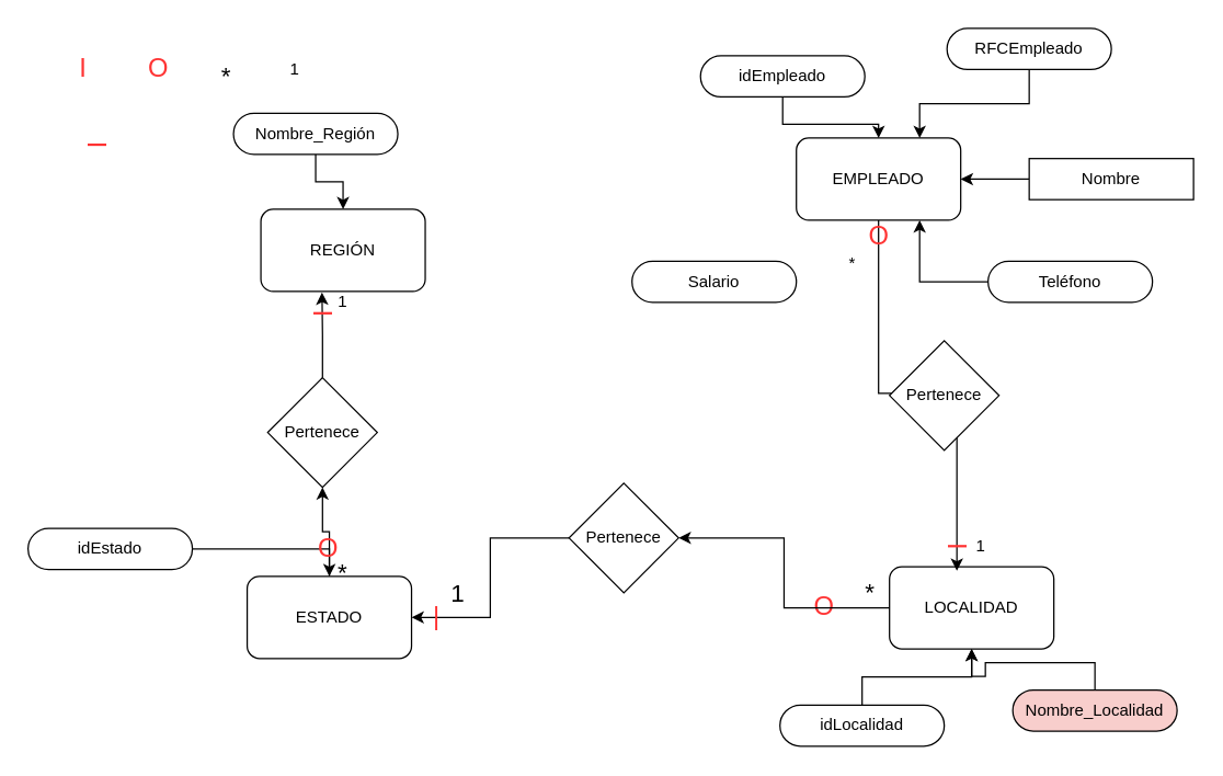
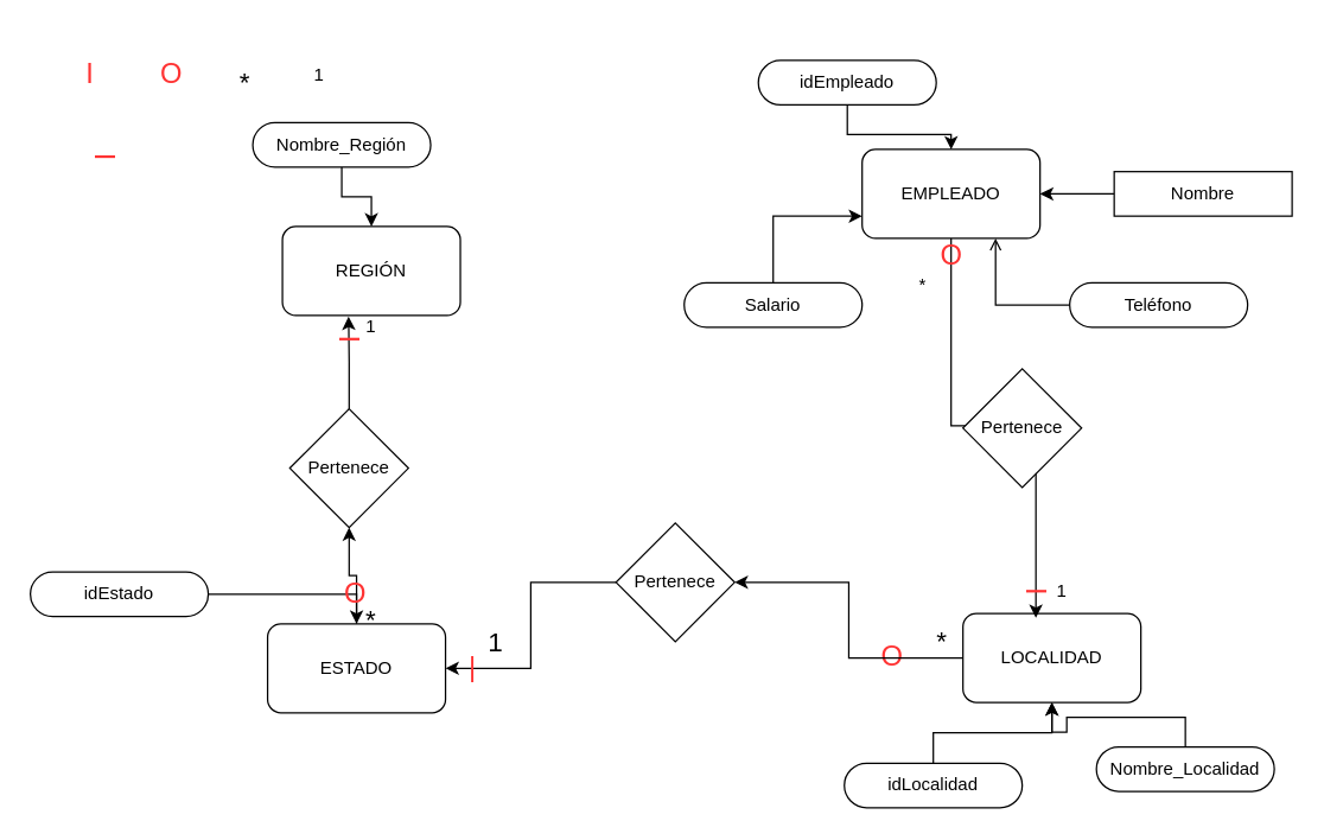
  <mxCell id="0" />
  <mxCell id="1" parent="0" />
  <mxCell id="2" value="REGIÓN" style="rounded=1;whiteSpace=wrap;html=1;" vertex="1" parent="1"><mxGeometry x="190" y="152" width="120" height="60" as="geometry" /></mxCell>
  <mxCell id="3" style="edgeStyle=orthogonalEdgeStyle;rounded=0;orthogonalLoop=1;jettySize=auto;html=1;entryX=0.372;entryY=1.013;entryDx=0;entryDy=0;entryPerimeter=0;" edge="1" parent="1" source="42" target="2"><mxGeometry relative="1" as="geometry" /></mxCell>
  <mxCell id="4" style="edgeStyle=orthogonalEdgeStyle;rounded=0;orthogonalLoop=1;jettySize=auto;html=1;entryX=0.5;entryY=1;entryDx=0;entryDy=0;" edge="1" parent="1" source="5" target="42"><mxGeometry relative="1" as="geometry" /></mxCell>
  <mxCell id="5" value="ESTADO" style="rounded=1;whiteSpace=wrap;html=1;" vertex="1" parent="1"><mxGeometry x="180" y="420" width="120" height="60" as="geometry" /></mxCell>
  <mxCell id="6" style="edgeStyle=orthogonalEdgeStyle;rounded=0;orthogonalLoop=1;jettySize=auto;html=1;entryX=1;entryY=0.5;entryDx=0;entryDy=0;" edge="1" parent="1" source="44" target="5"><mxGeometry relative="1" as="geometry" /></mxCell>
  <mxCell id="7" value="LOCALIDAD" style="rounded=1;whiteSpace=wrap;html=1;" vertex="1" parent="1"><mxGeometry x="649" y="413" width="120" height="60" as="geometry" /></mxCell>
  <mxCell id="8" style="edgeStyle=orthogonalEdgeStyle;rounded=0;orthogonalLoop=1;jettySize=auto;html=1;entryX=0.41;entryY=0.05;entryDx=0;entryDy=0;entryPerimeter=0;" edge="1" parent="1" source="9" target="7"><mxGeometry relative="1" as="geometry" /></mxCell>
  <mxCell id="9" value="EMPLEADO" style="rounded=1;whiteSpace=wrap;html=1;" vertex="1" parent="1"><mxGeometry x="581" y="100" width="120" height="60" as="geometry" /></mxCell>
  <mxCell id="10" value="" style="edgeStyle=orthogonalEdgeStyle;rounded=0;orthogonalLoop=1;jettySize=auto;html=1;" edge="1" parent="1" source="11" target="2"><mxGeometry relative="1" as="geometry" /></mxCell>
  <mxCell id="11" value="Nombre_Región" style="rounded=1;whiteSpace=wrap;html=1;arcSize=50;" vertex="1" parent="1"><mxGeometry x="170" y="82" width="120" height="30" as="geometry" /></mxCell>
  <mxCell id="12" value="" style="edgeStyle=orthogonalEdgeStyle;rounded=0;orthogonalLoop=1;jettySize=auto;html=1;" edge="1" parent="1" source="13" target="5"><mxGeometry relative="1" as="geometry" /></mxCell>
  <mxCell id="13" value="idEstado" style="rounded=1;whiteSpace=wrap;html=1;arcSize=50;" vertex="1" parent="1"><mxGeometry x="20" y="385" width="120" height="30" as="geometry" /></mxCell>
  <mxCell id="14" value="" style="edgeStyle=orthogonalEdgeStyle;rounded=0;orthogonalLoop=1;jettySize=auto;html=1;" edge="1" parent="1" source="15" target="7"><mxGeometry relative="1" as="geometry" /></mxCell>
  <mxCell id="15" value="idLocalidad" style="rounded=1;whiteSpace=wrap;html=1;arcSize=50;" vertex="1" parent="1"><mxGeometry x="569" y="514" width="120" height="30" as="geometry" /></mxCell>
  <mxCell id="16" value="" style="edgeStyle=orthogonalEdgeStyle;rounded=0;orthogonalLoop=1;jettySize=auto;html=1;" edge="1" parent="1" source="17" target="7"><mxGeometry relative="1" as="geometry" /></mxCell>
- <mxCell id="17" value="Nombre_Localidad" style="rounded=1;whiteSpace=wrap;html=1;arcSize=50;fillColor=#f8cecc;" vertex="1" parent="1"><mxGeometry x="739" y="503" width="120" height="30" as="geometry" /></mxCell>
+ <mxCell id="17" value="Nombre_Localidad" style="rounded=1;whiteSpace=wrap;html=1;arcSize=50;" vertex="1" parent="1"><mxGeometry x="739" y="503" width="120" height="30" as="geometry" /></mxCell>
  <mxCell id="18" value="" style="edgeStyle=orthogonalEdgeStyle;rounded=0;orthogonalLoop=1;jettySize=auto;html=1;" edge="1" parent="1" source="19" target="9"><mxGeometry relative="1" as="geometry" /></mxCell>
  <mxCell id="19" value="idEmpleado" style="rounded=1;whiteSpace=wrap;html=1;arcSize=50;" vertex="1" parent="1"><mxGeometry x="511" y="40" width="120" height="30" as="geometry" /></mxCell>
- <mxCell id="20" style="edgeStyle=orthogonalEdgeStyle;rounded=0;orthogonalLoop=1;jettySize=auto;html=1;entryX=0.75;entryY=0;entryDx=0;entryDy=0;" edge="1" parent="1" source="21" target="9"><mxGeometry relative="1" as="geometry" /></mxCell>
- <mxCell id="21" value="RFCEmpleado" style="rounded=1;whiteSpace=wrap;html=1;arcSize=50;" vertex="1" parent="1"><mxGeometry x="691" y="20" width="120" height="30" as="geometry" /></mxCell>
  <mxCell id="22" style="edgeStyle=orthogonalEdgeStyle;rounded=0;orthogonalLoop=1;jettySize=auto;html=1;entryX=1;entryY=0.5;entryDx=0;entryDy=0;" edge="1" parent="1" source="23" target="9"><mxGeometry relative="1" as="geometry" /></mxCell>
  <mxCell id="23" value="Nombre" style="whiteSpace=wrap;html=1;arcSize=50;rounded=0;" vertex="1" parent="1"><mxGeometry x="751" y="115" width="120" height="30" as="geometry" /></mxCell>
- <mxCell id="24" style="edgeStyle=orthogonalEdgeStyle;rounded=0;orthogonalLoop=1;jettySize=auto;html=1;" edge="1" parent="1" source="25" target="9"><mxGeometry relative="1" as="geometry"><Array as="points"><mxPoint x="671" y="205" /></Array></mxGeometry></mxCell>
+ <mxCell id="24" style="edgeStyle=orthogonalEdgeStyle;rounded=0;orthogonalLoop=1;jettySize=auto;html=1;endArrow=open;" edge="1" parent="1" source="25" target="9"><mxGeometry relative="1" as="geometry"><Array as="points"><mxPoint x="671" y="205" /></Array></mxGeometry></mxCell>
  <mxCell id="25" value="Teléfono" style="rounded=1;whiteSpace=wrap;html=1;arcSize=50;" vertex="1" parent="1"><mxGeometry x="721" y="190" width="120" height="30" as="geometry" /></mxCell>
+ <mxCell id="26" style="edgeStyle=orthogonalEdgeStyle;rounded=0;orthogonalLoop=1;jettySize=auto;html=1;entryX=0;entryY=0.75;entryDx=0;entryDy=0;" edge="1" parent="1" source="27" target="9"><mxGeometry relative="1" as="geometry" /></mxCell>
  <mxCell id="27" value="Salario" style="rounded=1;whiteSpace=wrap;html=1;arcSize=50;" vertex="1" parent="1"><mxGeometry x="461" y="190" width="120" height="30" as="geometry" /></mxCell>
  <mxCell id="28" value="&lt;font style=&quot;font-size: 19px;&quot; color=&quot;#ff3333&quot;&gt;O&lt;/font&gt;" style="text;html=1;align=center;verticalAlign=middle;resizable=0;points=[];autosize=1;strokeColor=none;fillColor=none;" vertex="1" parent="1"><mxGeometry x="95" y="30" width="40" height="40" as="geometry" /></mxCell>
  <mxCell id="29" value="&lt;font color=&quot;#ff3333&quot;&gt;&lt;span style=&quot;font-size: 19px;&quot;&gt;I&lt;/span&gt;&lt;/font&gt;" style="text;html=1;align=center;verticalAlign=middle;resizable=0;points=[];autosize=1;strokeColor=none;fillColor=none;" vertex="1" parent="1"><mxGeometry x="45" y="30" width="30" height="40" as="geometry" /></mxCell>
  <mxCell id="30" value="&lt;font style=&quot;font-size: 18px;&quot;&gt;*&lt;/font&gt;" style="text;html=1;strokeColor=none;fillColor=none;align=center;verticalAlign=middle;whiteSpace=wrap;rounded=0;" vertex="1" parent="1"><mxGeometry x="135" y="40" width="60" height="30" as="geometry" /></mxCell>
  <mxCell id="31" value="1" style="text;html=1;strokeColor=none;fillColor=none;align=center;verticalAlign=middle;whiteSpace=wrap;rounded=0;" vertex="1" parent="1"><mxGeometry x="185" y="35" width="60" height="30" as="geometry" /></mxCell>
  <mxCell id="32" value="*" style="text;html=1;strokeColor=none;fillColor=none;align=center;verticalAlign=middle;whiteSpace=wrap;rounded=0;" vertex="1" parent="1"><mxGeometry x="592" y="177" width="60" height="30" as="geometry" /></mxCell>
  <mxCell id="33" value="1" style="text;html=1;strokeColor=none;fillColor=none;align=center;verticalAlign=middle;whiteSpace=wrap;rounded=0;" vertex="1" parent="1"><mxGeometry x="686" y="383" width="60" height="30" as="geometry" /></mxCell>
  <mxCell id="34" value="&lt;font style=&quot;font-size: 18px;&quot;&gt;*&lt;/font&gt;" style="text;html=1;strokeColor=none;fillColor=none;align=center;verticalAlign=middle;whiteSpace=wrap;rounded=0;" vertex="1" parent="1"><mxGeometry x="605" y="417" width="60" height="30" as="geometry" /></mxCell>
  <mxCell id="35" value="&lt;font style=&quot;font-size: 18px;&quot;&gt;1&lt;/font&gt;" style="text;html=1;strokeColor=none;fillColor=none;align=center;verticalAlign=middle;whiteSpace=wrap;rounded=0;" vertex="1" parent="1"><mxGeometry x="304" y="418" width="60" height="30" as="geometry" /></mxCell>
  <mxCell id="36" value="1" style="text;html=1;strokeColor=none;fillColor=none;align=center;verticalAlign=middle;whiteSpace=wrap;rounded=0;" vertex="1" parent="1"><mxGeometry x="220" y="205" width="60" height="30" as="geometry" /></mxCell>
  <mxCell id="37" value="&lt;font style=&quot;font-size: 18px;&quot;&gt;*&lt;/font&gt;" style="text;html=1;strokeColor=none;fillColor=none;align=center;verticalAlign=middle;whiteSpace=wrap;rounded=0;" vertex="1" parent="1"><mxGeometry x="220" y="403" width="60" height="30" as="geometry" /></mxCell>
  <mxCell id="38" value="&lt;font color=&quot;#ff3333&quot;&gt;&lt;span style=&quot;font-size: 19px;&quot;&gt;I&lt;/span&gt;&lt;/font&gt;" style="text;html=1;align=center;verticalAlign=middle;resizable=0;points=[];autosize=1;strokeColor=none;fillColor=none;rotation=90;" vertex="1" parent="1"><mxGeometry x="55" y="85" width="30" height="40" as="geometry" /></mxCell>
  <mxCell id="39" value="&lt;font style=&quot;font-size: 19px;&quot; color=&quot;#ff3333&quot;&gt;O&lt;/font&gt;" style="text;html=1;align=center;verticalAlign=middle;resizable=0;points=[];autosize=1;strokeColor=none;fillColor=none;" vertex="1" parent="1"><mxGeometry x="621" y="152" width="40" height="40" as="geometry" /></mxCell>
  <mxCell id="40" value="&lt;font style=&quot;font-size: 19px;&quot; color=&quot;#ff3333&quot;&gt;O&lt;/font&gt;" style="text;html=1;align=center;verticalAlign=middle;resizable=0;points=[];autosize=1;strokeColor=none;fillColor=none;" vertex="1" parent="1"><mxGeometry x="581" y="423" width="40" height="40" as="geometry" /></mxCell>
  <mxCell id="41" value="&lt;font style=&quot;font-size: 19px;&quot; color=&quot;#ff3333&quot;&gt;O&lt;/font&gt;" style="text;html=1;align=center;verticalAlign=middle;resizable=0;points=[];autosize=1;strokeColor=none;fillColor=none;" vertex="1" parent="1"><mxGeometry x="219" y="380" width="40" height="40" as="geometry" /></mxCell>
  <mxCell id="42" value="Pertenece" style="rhombus;whiteSpace=wrap;html=1;" vertex="1" parent="1"><mxGeometry x="195" y="275" width="80" height="80" as="geometry" /></mxCell>
  <mxCell id="43" value="" style="edgeStyle=orthogonalEdgeStyle;rounded=0;orthogonalLoop=1;jettySize=auto;html=1;entryX=1;entryY=0.5;entryDx=0;entryDy=0;" edge="1" parent="1" source="7" target="44"><mxGeometry relative="1" as="geometry"><mxPoint x="649" y="443" as="sourcePoint" /><mxPoint x="300" y="392" as="targetPoint" /></mxGeometry></mxCell>
  <mxCell id="44" value="Pertenece" style="rhombus;whiteSpace=wrap;html=1;" vertex="1" parent="1"><mxGeometry x="415" y="352" width="80" height="80" as="geometry" /></mxCell>
  <mxCell id="45" value="&lt;font style=&quot;font-size: 19px;&quot; color=&quot;#ff3333&quot;&gt;|&lt;/font&gt;" style="text;html=1;align=center;verticalAlign=middle;resizable=0;points=[];autosize=1;strokeColor=none;fillColor=none;" vertex="1" parent="1"><mxGeometry x="303" y="430" width="30" height="40" as="geometry" /></mxCell>
  <mxCell id="46" value="&lt;font color=&quot;#ff3333&quot;&gt;&lt;span style=&quot;font-size: 19px;&quot;&gt;I&lt;/span&gt;&lt;/font&gt;" style="text;html=1;align=center;verticalAlign=middle;resizable=0;points=[];autosize=1;strokeColor=none;fillColor=none;rotation=90;" vertex="1" parent="1"><mxGeometry x="220" y="208" width="30" height="40" as="geometry" /></mxCell>
  <mxCell id="47" value="Pertenece" style="rhombus;whiteSpace=wrap;html=1;" vertex="1" parent="1"><mxGeometry x="649" y="248" width="80" height="80" as="geometry" /></mxCell>
  <mxCell id="48" value="&lt;font color=&quot;#ff3333&quot;&gt;&lt;span style=&quot;font-size: 19px;&quot;&gt;I&lt;/span&gt;&lt;/font&gt;" style="text;html=1;align=center;verticalAlign=middle;resizable=0;points=[];autosize=1;strokeColor=none;fillColor=none;rotation=90;" vertex="1" parent="1"><mxGeometry x="683" y="378" width="30" height="40" as="geometry" /></mxCell>
